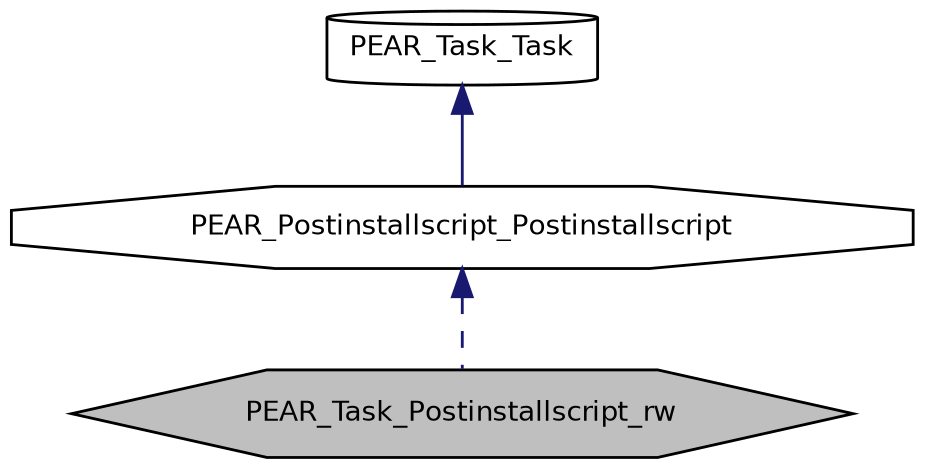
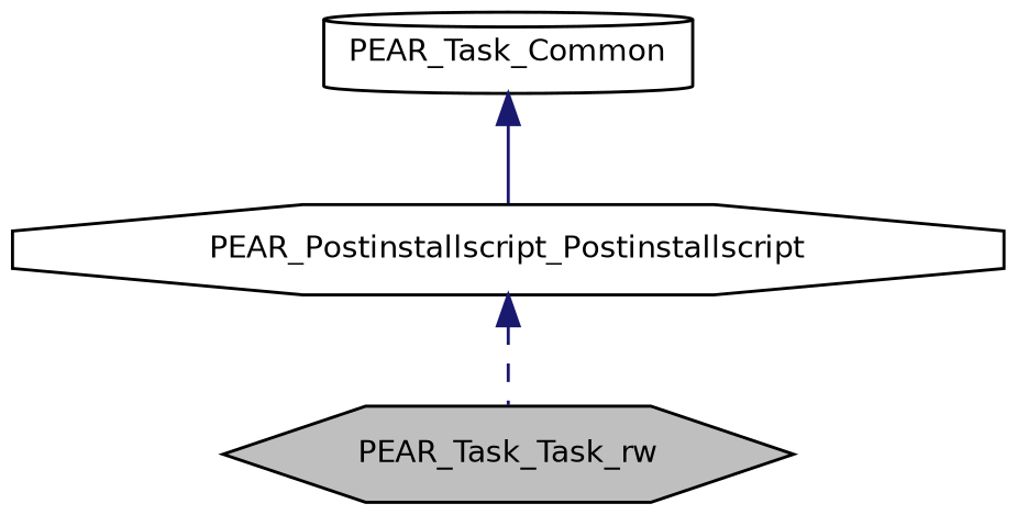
  digraph {
    node [color=black fillcolor=white fontname=Helvetica fontsize=10 style=filled]
    edge [color=midnightblue dir=back fontname=Helvetica fontsize=10 labelfontname=Helvetica labelfontsize=10]
-   n1 [fillcolor=grey75 fontcolor=black height=0.2 label=PEAR_Task_Postinstallscript_rw shape=hexagon width=0.4]
+   n1 [fillcolor=grey75 fontcolor=black height=0.2 label=PEAR_Task_Task_rw shape=hexagon width=0.4]
    n2 [height=0.2 label=PEAR_Postinstallscript_Postinstallscript shape=octagon width=0.4]
-   n3 [height=0.2 label=PEAR_Task_Task shape=cylinder width=0.4]
+   n3 [height=0.2 label=PEAR_Task_Common shape=cylinder width=0.4]
    n2 -> n1 [style=dashed]
    n3 -> n2 [style=solid]
  }
